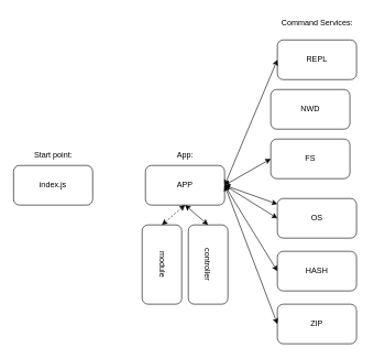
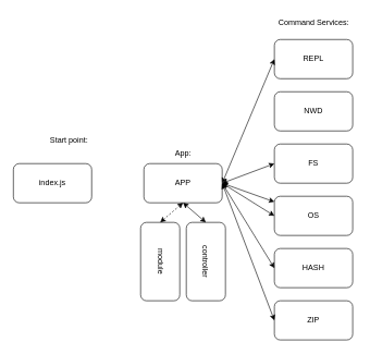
  <mxCell id="0" />
  <mxCell id="1" parent="0" />
  <mxCell id="2" value="REPL" style="rounded=1;whiteSpace=wrap;html=1;" vertex="1" parent="1"><mxGeometry x="420" y="60" width="120" height="60" as="geometry" /></mxCell>
- <mxCell id="3" value="NWD" style="rounded=1;whiteSpace=wrap;html=1;" vertex="1" parent="1"><mxGeometry x="410" y="135" width="120" height="60" as="geometry" /></mxCell>
- <mxCell id="4" value="FS" style="rounded=1;whiteSpace=wrap;html=1;" vertex="1" parent="1"><mxGeometry x="410" y="210" width="120" height="60" as="geometry" /></mxCell>
+ <mxCell id="3" value="NWD" style="rounded=1;whiteSpace=wrap;html=1;" vertex="1" parent="1"><mxGeometry x="420" y="140" width="120" height="60" as="geometry" /></mxCell>
+ <mxCell id="4" value="FS" style="rounded=1;whiteSpace=wrap;html=1;" vertex="1" parent="1"><mxGeometry x="420" y="220" width="120" height="60" as="geometry" /></mxCell>
  <mxCell id="5" value="OS" style="rounded=1;whiteSpace=wrap;html=1;" vertex="1" parent="1"><mxGeometry x="420" y="300" width="120" height="60" as="geometry" /></mxCell>
  <mxCell id="6" value="HASH" style="rounded=1;whiteSpace=wrap;html=1;" vertex="1" parent="1"><mxGeometry x="420" y="380" width="120" height="60" as="geometry" /></mxCell>
  <mxCell id="7" value="ZIP" style="rounded=1;whiteSpace=wrap;html=1;" vertex="1" parent="1"><mxGeometry x="420" y="460" width="120" height="60" as="geometry" /></mxCell>
  <mxCell id="8" value="Command Services:" style="text;html=1;align=center;verticalAlign=middle;resizable=0;points=[];autosize=1;strokeColor=none;fillColor=none;" vertex="1" parent="1"><mxGeometry x="415" y="20" width="130" height="30" as="geometry" /></mxCell>
  <mxCell id="9" value="APP" style="rounded=1;whiteSpace=wrap;html=1;" vertex="1" parent="1"><mxGeometry x="220" y="250" width="120" height="60" as="geometry" /></mxCell>
  <mxCell id="10" value="index.js" style="rounded=1;whiteSpace=wrap;html=1;" vertex="1" parent="1"><mxGeometry x="20" y="250" width="120" height="60" as="geometry" /></mxCell>
  <mxCell id="11" value="" style="endArrow=classic;startArrow=classic;html=1;rounded=0;entryX=0;entryY=0.5;entryDx=0;entryDy=0;exitX=1;exitY=0.5;exitDx=0;exitDy=0;" edge="1" parent="1" source="9" target="2"><mxGeometry width="50" height="50" relative="1" as="geometry"><mxPoint x="280" y="270" as="sourcePoint" /><mxPoint x="330" y="220" as="targetPoint" /></mxGeometry></mxCell>
  <mxCell id="12" value="" style="endArrow=classic;startArrow=classic;html=1;rounded=0;exitX=1;exitY=0.5;exitDx=0;exitDy=0;" edge="1" parent="1" source="9" target="5"><mxGeometry width="50" height="50" relative="1" as="geometry"><mxPoint x="350" y="290" as="sourcePoint" /><mxPoint x="430" y="100" as="targetPoint" /></mxGeometry></mxCell>
  <mxCell id="13" value="" style="endArrow=classic;startArrow=classic;html=1;rounded=0;entryX=0;entryY=0.5;entryDx=0;entryDy=0;" edge="1" parent="1" target="4"><mxGeometry width="50" height="50" relative="1" as="geometry"><mxPoint x="340" y="280" as="sourcePoint" /><mxPoint x="430" y="180" as="targetPoint" /></mxGeometry></mxCell>
  <mxCell id="14" value="" style="endArrow=classic;startArrow=classic;html=1;rounded=0;entryX=0;entryY=0.5;entryDx=0;entryDy=0;" edge="1" parent="1" target="5"><mxGeometry width="50" height="50" relative="1" as="geometry"><mxPoint x="340" y="280" as="sourcePoint" /><mxPoint x="430" y="260" as="targetPoint" /></mxGeometry></mxCell>
  <mxCell id="15" value="" style="endArrow=classic;startArrow=classic;html=1;rounded=0;entryX=0;entryY=0.5;entryDx=0;entryDy=0;" edge="1" parent="1" target="6"><mxGeometry width="50" height="50" relative="1" as="geometry"><mxPoint x="340" y="280" as="sourcePoint" /><mxPoint x="430" y="340" as="targetPoint" /></mxGeometry></mxCell>
  <mxCell id="16" value="" style="endArrow=classic;startArrow=classic;html=1;rounded=0;entryX=0;entryY=0.5;entryDx=0;entryDy=0;" edge="1" parent="1" target="7"><mxGeometry width="50" height="50" relative="1" as="geometry"><mxPoint x="340" y="280" as="sourcePoint" /><mxPoint x="430" y="420" as="targetPoint" /></mxGeometry></mxCell>
- <mxCell id="17" value="Start point:" style="text;html=1;align=center;verticalAlign=middle;resizable=0;points=[];autosize=1;strokeColor=none;fillColor=none;" vertex="1" parent="1"><mxGeometry x="40" y="220" width="80" height="30" as="geometry" /></mxCell>
+ <mxCell id="17" value="Start point:" style="text;html=1;align=center;verticalAlign=middle;resizable=0;points=[];autosize=1;strokeColor=none;fillColor=none;" vertex="1" parent="1"><mxGeometry x="65" y="200" width="80" height="30" as="geometry" /></mxCell>
  <mxCell id="18" value="App:" style="text;html=1;align=center;verticalAlign=middle;resizable=0;points=[];autosize=1;strokeColor=none;fillColor=none;" vertex="1" parent="1"><mxGeometry x="255" y="220" width="50" height="30" as="geometry" /></mxCell>
  <mxCell id="19" value="module" style="rounded=1;whiteSpace=wrap;html=1;rotation=90;" vertex="1" parent="1"><mxGeometry x="185" y="370" width="120" height="60" as="geometry" /></mxCell>
  <mxCell id="20" value="controller" style="rounded=1;whiteSpace=wrap;html=1;rotation=90;" vertex="1" parent="1"><mxGeometry x="255" y="370" width="120" height="60" as="geometry" /></mxCell>
  <mxCell id="21" value="" style="endArrow=classic;startArrow=classic;html=1;rounded=0;entryX=0.5;entryY=1;entryDx=0;entryDy=0;exitX=0;exitY=0.5;exitDx=0;exitDy=0;dashed=1;" edge="1" parent="1" source="19" target="9"><mxGeometry width="50" height="50" relative="1" as="geometry"><mxPoint x="280" y="420" as="sourcePoint" /><mxPoint x="330" y="370" as="targetPoint" /></mxGeometry></mxCell>
  <mxCell id="22" value="" style="endArrow=classic;startArrow=classic;html=1;rounded=0;exitX=0;exitY=0.5;exitDx=0;exitDy=0;" edge="1" parent="1" source="20"><mxGeometry width="50" height="50" relative="1" as="geometry"><mxPoint x="255" y="350" as="sourcePoint" /><mxPoint x="280" y="310" as="targetPoint" /></mxGeometry></mxCell>
